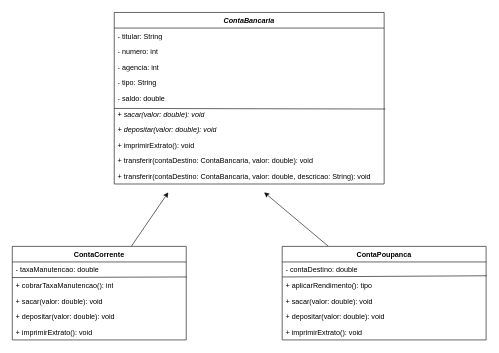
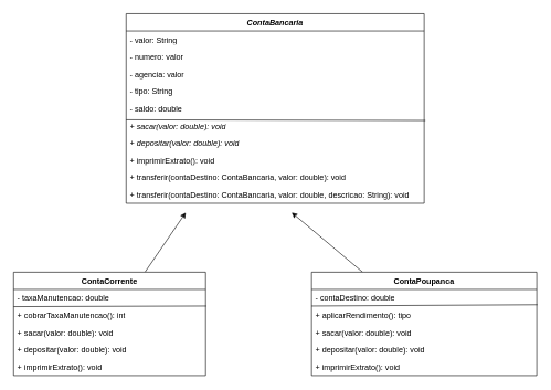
  <mxCell id="0" />
  <mxCell id="1" parent="0" />
  <mxCell id="2" style="edgeStyle=none;html=1;" parent="1" source="3" edge="1"><mxGeometry relative="1" as="geometry"><mxPoint x="280" y="320" as="targetPoint" /></mxGeometry></mxCell>
  <mxCell id="3" value="ContaCorrente" style="swimlane;fontStyle=1;align=center;verticalAlign=top;childLayout=stackLayout;horizontal=1;startSize=26;horizontalStack=0;resizeParent=1;resizeParentMax=0;resizeLast=0;collapsible=1;marginBottom=0;whiteSpace=wrap;html=1;" parent="1" vertex="1"><mxGeometry x="20" y="410" width="290" height="156" as="geometry"><mxRectangle x="230" y="680" width="120" height="30" as="alternateBounds" /></mxGeometry></mxCell>
  <mxCell id="4" value="- taxaManutencao: double" style="text;strokeColor=none;fillColor=none;align=left;verticalAlign=top;spacingLeft=4;spacingRight=4;overflow=hidden;rotatable=0;points=[[0,0.5],[1,0.5]];portConstraint=eastwest;whiteSpace=wrap;html=1;" parent="3" vertex="1"><mxGeometry y="26" width="290" height="26" as="geometry" /></mxCell>
  <mxCell id="5" value="" style="endArrow=none;html=1;entryX=1.003;entryY=-0.038;entryDx=0;entryDy=0;entryPerimeter=0;" parent="3" edge="1"><mxGeometry width="50" height="50" relative="1" as="geometry"><mxPoint y="52" as="sourcePoint" /><mxPoint x="290.87" y="51.012" as="targetPoint" /></mxGeometry></mxCell>
  <mxCell id="6" value="+ cobrarTaxaManutencao(): int" style="text;strokeColor=none;fillColor=none;align=left;verticalAlign=top;spacingLeft=4;spacingRight=4;overflow=hidden;rotatable=0;points=[[0,0.5],[1,0.5]];portConstraint=eastwest;whiteSpace=wrap;html=1;" parent="3" vertex="1"><mxGeometry y="52" width="290" height="26" as="geometry" /></mxCell>
  <mxCell id="7" value="+ sacar(valor: double): void" style="text;strokeColor=none;fillColor=none;align=left;verticalAlign=top;spacingLeft=4;spacingRight=4;overflow=hidden;rotatable=0;points=[[0,0.5],[1,0.5]];portConstraint=eastwest;whiteSpace=wrap;html=1;" parent="3" vertex="1"><mxGeometry y="78" width="290" height="26" as="geometry" /></mxCell>
  <mxCell id="8" value="+ depositar(valor: double): void" style="text;strokeColor=none;fillColor=none;align=left;verticalAlign=top;spacingLeft=4;spacingRight=4;overflow=hidden;rotatable=0;points=[[0,0.5],[1,0.5]];portConstraint=eastwest;whiteSpace=wrap;html=1;" parent="3" vertex="1"><mxGeometry y="104" width="290" height="26" as="geometry" /></mxCell>
  <mxCell id="9" value="+ imprimirExtrato(): void" style="text;strokeColor=none;fillColor=none;align=left;verticalAlign=top;spacingLeft=4;spacingRight=4;overflow=hidden;rotatable=0;points=[[0,0.5],[1,0.5]];portConstraint=eastwest;whiteSpace=wrap;html=1;" parent="3" vertex="1"><mxGeometry y="130" width="290" height="26" as="geometry" /></mxCell>
  <mxCell id="10" style="edgeStyle=none;html=1;" parent="1" source="11" edge="1"><mxGeometry relative="1" as="geometry"><mxPoint x="440" y="320" as="targetPoint" /></mxGeometry></mxCell>
  <mxCell id="11" value="ContaPoupanca" style="swimlane;fontStyle=1;align=center;verticalAlign=top;childLayout=stackLayout;horizontal=1;startSize=26;horizontalStack=0;resizeParent=1;resizeParentMax=0;resizeLast=0;collapsible=1;marginBottom=0;whiteSpace=wrap;html=1;" parent="1" vertex="1"><mxGeometry x="470" y="410" width="340" height="156" as="geometry"><mxRectangle x="470" y="680" width="130" height="30" as="alternateBounds" /></mxGeometry></mxCell>
  <mxCell id="12" value="- contaDestino: double" style="text;strokeColor=none;fillColor=none;align=left;verticalAlign=top;spacingLeft=4;spacingRight=4;overflow=hidden;rotatable=0;points=[[0,0.5],[1,0.5]];portConstraint=eastwest;whiteSpace=wrap;html=1;" parent="11" vertex="1"><mxGeometry y="26" width="340" height="26" as="geometry" /></mxCell>
  <mxCell id="13" value="" style="endArrow=none;html=1;entryX=1.003;entryY=-0.115;entryDx=0;entryDy=0;entryPerimeter=0;" parent="11" edge="1"><mxGeometry width="50" height="50" relative="1" as="geometry"><mxPoint y="51" as="sourcePoint" /><mxPoint x="341.02" y="49.01" as="targetPoint" /></mxGeometry></mxCell>
  <mxCell id="14" value="+ aplicarRendimento(): tipo" style="text;strokeColor=none;fillColor=none;align=left;verticalAlign=top;spacingLeft=4;spacingRight=4;overflow=hidden;rotatable=0;points=[[0,0.5],[1,0.5]];portConstraint=eastwest;whiteSpace=wrap;html=1;" parent="11" vertex="1"><mxGeometry y="52" width="340" height="26" as="geometry" /></mxCell>
  <mxCell id="15" value="+ sacar(valor: double): void" style="text;strokeColor=none;fillColor=none;align=left;verticalAlign=top;spacingLeft=4;spacingRight=4;overflow=hidden;rotatable=0;points=[[0,0.5],[1,0.5]];portConstraint=eastwest;whiteSpace=wrap;html=1;" parent="11" vertex="1"><mxGeometry y="78" width="340" height="26" as="geometry" /></mxCell>
  <mxCell id="16" value="+ depositar(valor: double): void" style="text;strokeColor=none;fillColor=none;align=left;verticalAlign=top;spacingLeft=4;spacingRight=4;overflow=hidden;rotatable=0;points=[[0,0.5],[1,0.5]];portConstraint=eastwest;whiteSpace=wrap;html=1;" parent="11" vertex="1"><mxGeometry y="104" width="340" height="26" as="geometry" /></mxCell>
  <mxCell id="17" value="+ imprimirExtrato(): void" style="text;strokeColor=none;fillColor=none;align=left;verticalAlign=top;spacingLeft=4;spacingRight=4;overflow=hidden;rotatable=0;points=[[0,0.5],[1,0.5]];portConstraint=eastwest;whiteSpace=wrap;html=1;" parent="11" vertex="1"><mxGeometry y="130" width="340" height="26" as="geometry" /></mxCell>
  <mxCell id="18" value="&lt;i&gt;ContaBancaria&lt;/i&gt;" style="swimlane;fontStyle=1;align=center;verticalAlign=top;childLayout=stackLayout;horizontal=1;startSize=26;horizontalStack=0;resizeParent=1;resizeParentMax=0;resizeLast=0;collapsible=1;marginBottom=0;whiteSpace=wrap;html=1;" parent="1" vertex="1"><mxGeometry x="190" y="20" width="450" height="286" as="geometry" /></mxCell>
- <mxCell id="19" value="- titular: String" style="text;strokeColor=none;fillColor=none;align=left;verticalAlign=top;spacingLeft=4;spacingRight=4;overflow=hidden;rotatable=0;points=[[0,0.5],[1,0.5]];portConstraint=eastwest;whiteSpace=wrap;html=1;" parent="18" vertex="1"><mxGeometry y="26" width="450" height="26" as="geometry" /></mxCell>
- <mxCell id="20" value="- numero: int" style="text;strokeColor=none;fillColor=none;align=left;verticalAlign=top;spacingLeft=4;spacingRight=4;overflow=hidden;rotatable=0;points=[[0,0.5],[1,0.5]];portConstraint=eastwest;whiteSpace=wrap;html=1;" parent="18" vertex="1"><mxGeometry y="52" width="450" height="26" as="geometry" /></mxCell>
- <mxCell id="21" value="- agencia: int" style="text;strokeColor=none;fillColor=none;align=left;verticalAlign=top;spacingLeft=4;spacingRight=4;overflow=hidden;rotatable=0;points=[[0,0.5],[1,0.5]];portConstraint=eastwest;whiteSpace=wrap;html=1;" parent="18" vertex="1"><mxGeometry y="78" width="450" height="26" as="geometry" /></mxCell>
+ <mxCell id="19" value="- valor: String" style="text;strokeColor=none;fillColor=none;align=left;verticalAlign=top;spacingLeft=4;spacingRight=4;overflow=hidden;rotatable=0;points=[[0,0.5],[1,0.5]];portConstraint=eastwest;whiteSpace=wrap;html=1;" parent="18" vertex="1"><mxGeometry y="26" width="450" height="26" as="geometry" /></mxCell>
+ <mxCell id="20" value="- numero: valor" style="text;strokeColor=none;fillColor=none;align=left;verticalAlign=top;spacingLeft=4;spacingRight=4;overflow=hidden;rotatable=0;points=[[0,0.5],[1,0.5]];portConstraint=eastwest;whiteSpace=wrap;html=1;" parent="18" vertex="1"><mxGeometry y="52" width="450" height="26" as="geometry" /></mxCell>
+ <mxCell id="21" value="- agencia: valor" style="text;strokeColor=none;fillColor=none;align=left;verticalAlign=top;spacingLeft=4;spacingRight=4;overflow=hidden;rotatable=0;points=[[0,0.5],[1,0.5]];portConstraint=eastwest;whiteSpace=wrap;html=1;" parent="18" vertex="1"><mxGeometry y="78" width="450" height="26" as="geometry" /></mxCell>
  <mxCell id="22" value="- tipo: String" style="text;strokeColor=none;fillColor=none;align=left;verticalAlign=top;spacingLeft=4;spacingRight=4;overflow=hidden;rotatable=0;points=[[0,0.5],[1,0.5]];portConstraint=eastwest;whiteSpace=wrap;html=1;" parent="18" vertex="1"><mxGeometry y="104" width="450" height="26" as="geometry" /></mxCell>
  <mxCell id="23" value="- saldo: double" style="text;strokeColor=none;fillColor=none;align=left;verticalAlign=top;spacingLeft=4;spacingRight=4;overflow=hidden;rotatable=0;points=[[0,0.5],[1,0.5]];portConstraint=eastwest;whiteSpace=wrap;html=1;" parent="18" vertex="1"><mxGeometry y="130" width="450" height="26" as="geometry" /></mxCell>
  <mxCell id="24" value="" style="endArrow=none;html=1;entryX=1.004;entryY=0.192;entryDx=0;entryDy=0;entryPerimeter=0;" parent="18" edge="1"><mxGeometry width="50" height="50" relative="1" as="geometry"><mxPoint y="160" as="sourcePoint" /><mxPoint x="451.8" y="160.992" as="targetPoint" /></mxGeometry></mxCell>
  <mxCell id="25" value="&lt;i&gt;+ sacar(valor: double): void&lt;/i&gt;" style="text;strokeColor=none;fillColor=none;align=left;verticalAlign=top;spacingLeft=4;spacingRight=4;overflow=hidden;rotatable=0;points=[[0,0.5],[1,0.5]];portConstraint=eastwest;whiteSpace=wrap;html=1;" parent="18" vertex="1"><mxGeometry y="156" width="450" height="26" as="geometry" /></mxCell>
  <mxCell id="26" value="&lt;i&gt;+ depositar(valor: double): void&lt;/i&gt;" style="text;strokeColor=none;fillColor=none;align=left;verticalAlign=top;spacingLeft=4;spacingRight=4;overflow=hidden;rotatable=0;points=[[0,0.5],[1,0.5]];portConstraint=eastwest;whiteSpace=wrap;html=1;" parent="18" vertex="1"><mxGeometry y="182" width="450" height="26" as="geometry" /></mxCell>
  <mxCell id="27" value="+ imprimirExtrato(): void" style="text;strokeColor=none;fillColor=none;align=left;verticalAlign=top;spacingLeft=4;spacingRight=4;overflow=hidden;rotatable=0;points=[[0,0.5],[1,0.5]];portConstraint=eastwest;whiteSpace=wrap;html=1;" parent="18" vertex="1"><mxGeometry y="208" width="450" height="26" as="geometry" /></mxCell>
  <mxCell id="28" value="+ transferir(contaDestino: ContaBancaria, valor: double): void" style="text;strokeColor=none;fillColor=none;align=left;verticalAlign=top;spacingLeft=4;spacingRight=4;overflow=hidden;rotatable=0;points=[[0,0.5],[1,0.5]];portConstraint=eastwest;whiteSpace=wrap;html=1;" parent="18" vertex="1"><mxGeometry y="234" width="450" height="26" as="geometry" /></mxCell>
  <mxCell id="29" value="+ transferir(contaDestino: ContaBancaria, valor: double, descricao: String): void" style="text;strokeColor=none;fillColor=none;align=left;verticalAlign=top;spacingLeft=4;spacingRight=4;overflow=hidden;rotatable=0;points=[[0,0.5],[1,0.5]];portConstraint=eastwest;whiteSpace=wrap;html=1;" parent="18" vertex="1"><mxGeometry y="260" width="450" height="26" as="geometry" /></mxCell>
